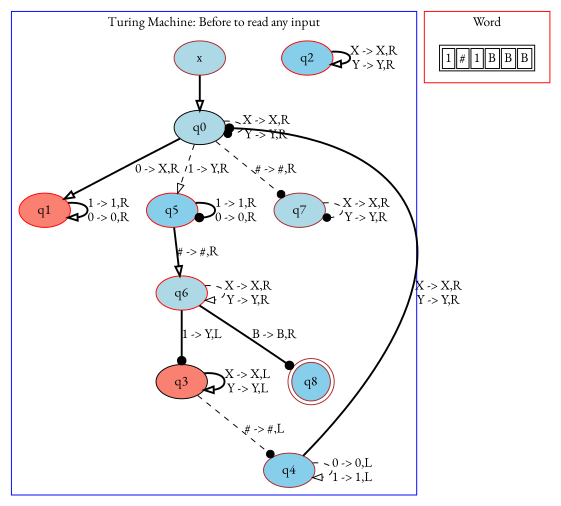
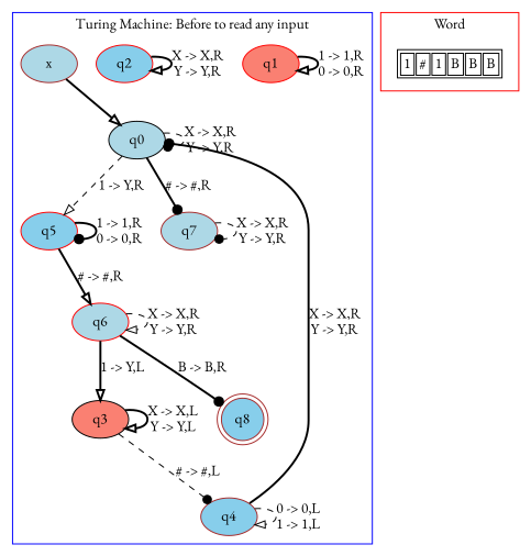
  digraph {
    fontname="EB Garamond"
    node [color=red fillcolor=lightblue fontname="EB Garamond" style=filled]
    edge [arrowhead=onormal fontname="EB Garamond" style=bold]
    q0 [color=black]
    q1 [fillcolor=salmon]
    q5 [fillcolor=skyblue]
    q7 [color=brown]
    q2 [fillcolor=skyblue]
    q3 [color=black fillcolor=salmon]
    q4 [color=brown fillcolor=skyblue]
    q6
    q8 [color=brown fillcolor=skyblue shape=doublecircle]
    x [color=brown]
    n11 [label=<<TABLE> <TR> <TD><FONT>1</FONT></TD> <TD><FONT>#</FONT></TD> <TD><FONT>1</FONT></TD> <TD><FONT>B</FONT></TD> <TD><FONT>B</FONT></TD> <TD><FONT>B</FONT></TD> </TR> </TABLE>> shape=plaintext color="" fillcolor="" style=""]
    subgraph cluster_1 {
      color=blue
      label="Turing Machine: Before to read any input"
      q0
      q1
      q5
      q7
      q2
      q3
      q4
      q6
      q8
      x
    }
    subgraph cluster_2 {
      color=red
      label=Word
      n11
    }
    q0 -> q0 [arrowhead=dot label="X -> X,R\nY -> Y,R" style=dashed]
-   q0 -> q1 [label="0 -> X,R"]
    q0 -> q5 [label="1 -> Y,R" style=dashed]
-   q0 -> q7 [arrowhead=dot label="# -> #,R" style=dashed]
+   q0 -> q7 [arrowhead=dot label="# -> #,R"]
    q1 -> q1 [label="1 -> 1,R\n0 -> 0,R"]
    q5 -> q5 [arrowhead=dot label="1 -> 1,R\n0 -> 0,R"]
    q5 -> q6 [label="# -> #,R"]
    q7 -> q7 [arrowhead=dot label="X -> X,R\nY -> Y,R" style=dashed]
    q2 -> q2 [label="X -> X,R\nY -> Y,R"]
    q3 -> q3 [label="X -> X,L\nY -> Y,L"]
    q3 -> q4 [arrowhead=dot label="# -> #,L" style=dashed]
    q4 -> q0 [arrowhead=dot label="X -> X,R\nY -> Y,R"]
    q4 -> q4 [label="0 -> 0,L\n1 -> 1,L" style=dashed]
-   q6 -> q3 [arrowhead=dot label="1 -> Y,L"]
+   q6 -> q3 [label="1 -> Y,L"]
    q6 -> q6 [label="X -> X,R\nY -> Y,R" style=dashed]
    q6 -> q8 [arrowhead=dot label="B -> B,R"]
    x -> q0
  }
